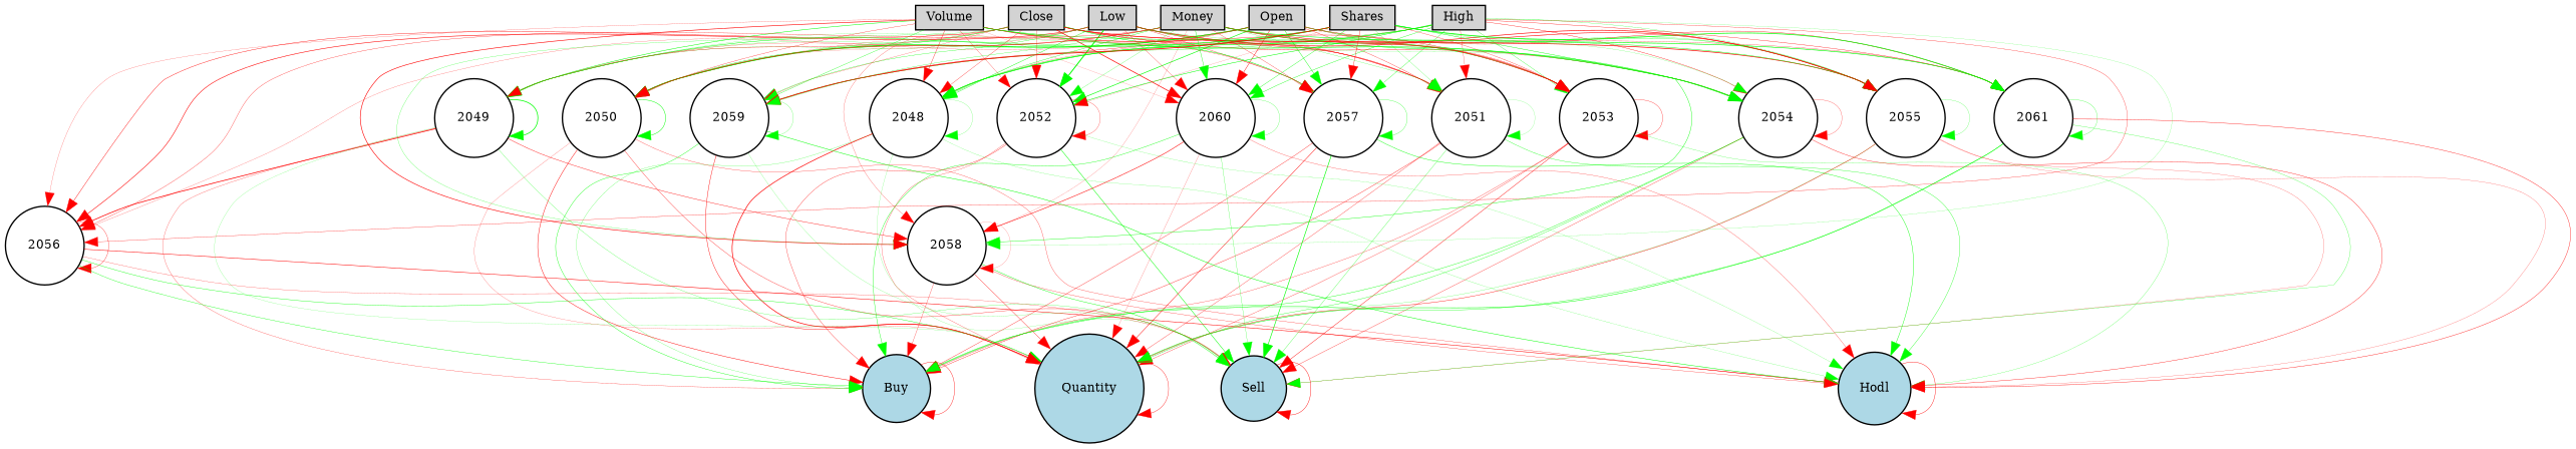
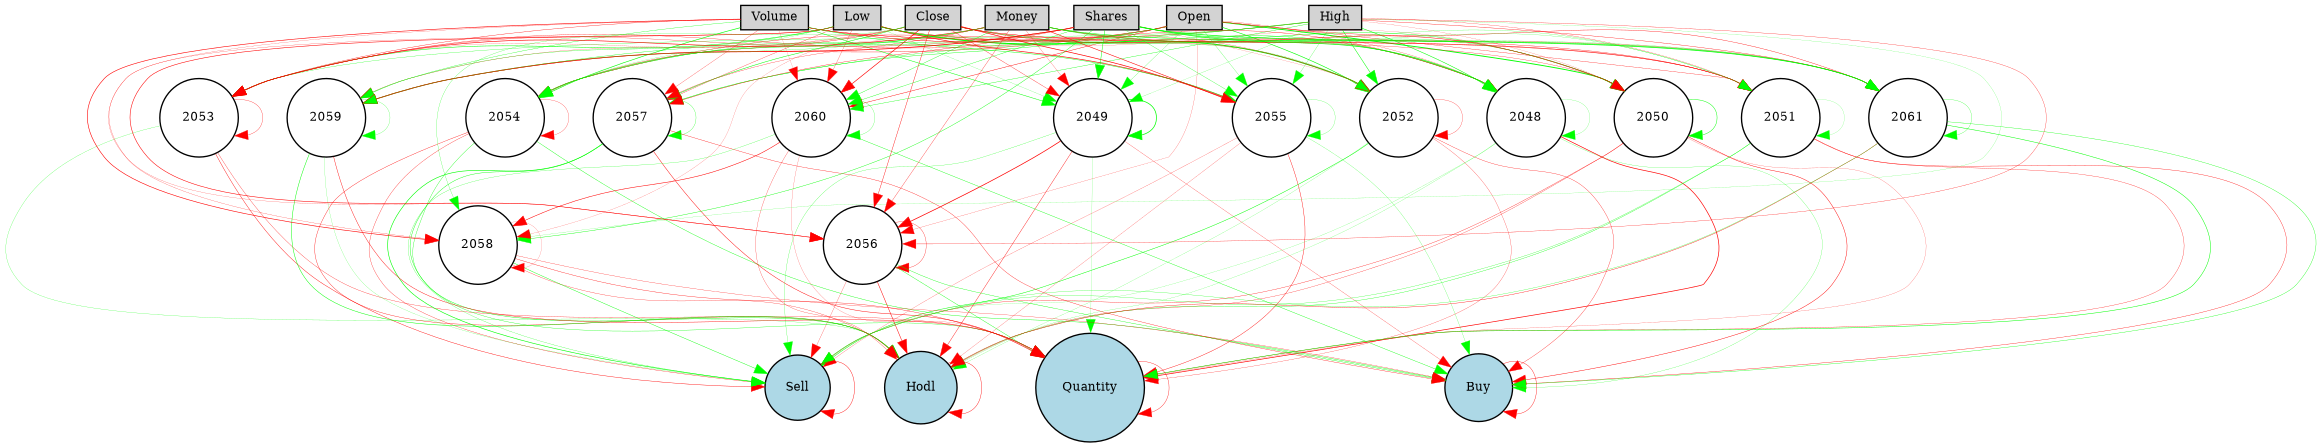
  digraph {
    node [fillcolor=white fontsize=9 shape=circle style=filled]
    edge [color=red style=solid]
    Open [fillcolor=lightgray height=0.2 shape=box width=0.2]
    2048 [height=0.2 width=0.2]
    2049 [height=0.2 width=0.2]
    2050 [height=0.2 width=0.2]
    2051 [height=0.2 width=0.2]
    2052 [height=0.2 width=0.2]
    2053 [height=0.2 width=0.2]
    2054 [height=0.2 width=0.2]
    2055 [height=0.2 width=0.2]
    2056 [height=0.2 width=0.2]
    2057 [height=0.2 width=0.2]
    2059 [height=0.2 width=0.2]
    2060 [height=0.2 width=0.2]
    2061 [height=0.2 width=0.2]
    Buy [fillcolor=lightblue height=0.2 width=0.2]
    Hodl [fillcolor=lightblue height=0.2 width=0.2]
    Sell [fillcolor=lightblue height=0.2 width=0.2]
    Quantity [fillcolor=lightblue height=0.2 width=0.2]
    2058 [height=0.2 width=0.2]
    High [fillcolor=lightgray height=0.2 shape=box width=0.2]
    Low [fillcolor=lightgray height=0.2 shape=box width=0.2]
    Close [fillcolor=lightgray height=0.2 shape=box width=0.2]
    Volume [fillcolor=lightgray height=0.2 shape=box width=0.2]
    Shares [fillcolor=lightgray height=0.2 shape=box width=0.2]
    Money [fillcolor=lightgray height=0.2 shape=box width=0.2]
    Open -> 2048 [penwidth=0.15587111939680565]
    Open -> 2049 [color=green penwidth=0.1514765110293559]
    Open -> 2050 [color=green penwidth=0.6734888825509151]
    Open -> 2051 [penwidth=0.21811894555863548]
    Open -> 2052 [color=green penwidth=0.4486451267680819]
    Open -> 2053 [penwidth=0.2207990618009114]
    Open -> 2054 [color=green penwidth=0.2700853767136724]
    Open -> 2055 [color=green penwidth=0.15973578807169783]
    Open -> 2056 [penwidth=0.1347179832884594]
    Open -> 2057 [color=green penwidth=0.28804170832523723]
    Open -> 2059 [penwidth=0.25325320719024524]
    Open -> 2060 [penwidth=0.30980818719059156]
    Open -> 2061 [penwidth=0.26573473495180033]
    2048 -> 2048 [color=green penwidth=0.1292741425666578]
    2048 -> Buy [color=green penwidth=0.15255716317872525]
    2048 -> Hodl [color=green penwidth=0.12200582463392862]
    2048 -> Sell [color=green penwidth=0.11059359598290606]
    2048 -> Quantity [penwidth=0.49070632735501785]
    2049 -> 2049 [color=green penwidth=0.527652363900293]
    2049 -> 2056 [penwidth=0.5302962979714179]
    2049 -> Buy [penwidth=0.17182659553008844]
-   2049 -> 2058 [penwidth=0.27973939895962724]
+   2049 -> Hodl [penwidth=0.27973939895962724]
    2049 -> Sell [color=green penwidth=0.16895624710176088]
    2049 -> Quantity [color=green penwidth=0.11151992937659697]
    2050 -> 2050 [color=green penwidth=0.3322159016844459]
    2050 -> Buy [penwidth=0.32562265863103657]
    2050 -> Hodl [penwidth=0.19508374297821063]
    2050 -> Sell [penwidth=0.23166175813897918]
    2050 -> Quantity [penwidth=0.13024757508071116]
    2051 -> 2051 [color=green penwidth=0.10707323903308698]
    2051 -> Buy [penwidth=0.252928974511209]
    2051 -> Hodl [color=green penwidth=0.23950547252732596]
    2051 -> Sell [color=green penwidth=0.19347857384156386]
    2051 -> Quantity [penwidth=0.2128451750160819]
    2052 -> 2052 [penwidth=0.18463218356017083]
    2052 -> Buy [penwidth=0.22433306934204522]
    2052 -> Hodl [color=green penwidth=0.11657158346407605]
    2052 -> Sell [color=green penwidth=0.34988232564271426]
    2052 -> Quantity [penwidth=0.17216192974780614]
    2053 -> 2053 [penwidth=0.21415130740864785]
-   2053 -> Buy [penwidth=0.19726966623614234]
    2053 -> Hodl [color=green penwidth=0.1564101175361472]
    2053 -> Sell [penwidth=0.29822743927609646]
    2053 -> Quantity [penwidth=0.20924674438756402]
    2054 -> 2054 [penwidth=0.17381377997463962]
    2054 -> Buy [color=green penwidth=0.2792696327022105]
    2054 -> Hodl [penwidth=0.26070532800991586]
    2054 -> Sell [penwidth=0.21972833075833378]
    2054 -> Quantity [color=green penwidth=0.24447602059141132]
    2055 -> 2055 [color=green penwidth=0.15025626941708986]
    2055 -> Buy [color=green penwidth=0.1471493152199638]
    2055 -> Hodl [penwidth=0.14081917967648858]
    2055 -> Sell [penwidth=0.14620164922773254]
    2055 -> Quantity [penwidth=0.2896408913722031]
    2056 -> 2056 [penwidth=0.22201982938619494]
    2056 -> Buy [color=green penwidth=0.2557057405553459]
    2056 -> Hodl [penwidth=0.36221753789176026]
    2056 -> Sell [penwidth=0.16224689352772648]
    2056 -> Quantity [color=green penwidth=0.27213712625475317]
    2057 -> 2057 [color=green penwidth=0.1968879357521602]
    2057 -> Buy [penwidth=0.24077087229646674]
    2057 -> Hodl [color=green penwidth=0.29741534349047655]
    2057 -> Sell [color=green penwidth=0.4417444408621132]
    2057 -> Quantity [penwidth=0.32852834371284173]
    2059 -> 2059 [color=green penwidth=0.1548908078326683]
-   2059 -> Buy [color=green penwidth=0.2753225276608632]
    2059 -> Hodl [color=green penwidth=0.3469223234524126]
    2059 -> Sell [color=green penwidth=0.1205083663592162]
    2059 -> Quantity [penwidth=0.29973739433553515]
    2060 -> 2060 [color=green penwidth=0.16573157165601332]
    2060 -> Buy [color=green penwidth=0.2713197500939487]
    2060 -> Hodl [penwidth=0.17872986262935164]
    2060 -> Sell [color=green penwidth=0.17062271949944113]
    2060 -> Quantity [penwidth=0.12735136438422073]
    2060 -> 2058 [penwidth=0.3823325849817961]
    2061 -> 2061 [color=green penwidth=0.1838049448693859]
    2061 -> Buy [color=green penwidth=0.24901188936603105]
    2061 -> Hodl [penwidth=0.2655409981093541]
    2061 -> Sell [color=green penwidth=0.18865691371010807]
    2061 -> Quantity [color=green penwidth=0.3597945621769587]
    Buy -> Buy [penwidth=0.2752531827438405]
    Hodl -> Hodl [penwidth=0.2871847047394085]
    Sell -> Sell [penwidth=0.2976254076022285]
    Quantity -> Quantity [penwidth=0.25786767343053585]
    2058 -> Buy [penwidth=0.18617082622578418]
    2058 -> Hodl [penwidth=0.19916980194995898]
    2058 -> Sell [color=green penwidth=0.29726142682215384]
    2058 -> Quantity [penwidth=0.2505817027631265]
    2058 -> 2058 [penwidth=0.10452742473115445]
    High -> 2048 [color=green penwidth=0.3909770895551402]
    High -> 2049 [color=green penwidth=0.11580958763544065]
    High -> 2050 [penwidth=0.11041357903411991]
    High -> 2051 [penwidth=0.16787461783427182]
    High -> 2052 [color=green penwidth=0.3671483525090692]
    High -> 2053 [color=green penwidth=0.19882730548661204]
    High -> 2054 [penwidth=0.24893565323324726]
    High -> 2055 [color=green penwidth=0.16047404180404012]
    High -> 2056 [penwidth=0.20605250789718565]
    High -> 2057 [color=green penwidth=0.2184551420644233]
    High -> 2059 [color=green penwidth=0.2529763933263691]
    High -> 2060 [color=green penwidth=0.26043555988437783]
    High -> 2061 [penwidth=0.24796128464815126]
    High -> 2058 [color=green penwidth=0.10873433243758053]
    Low -> 2048 [color=green penwidth=0.29111139930011964]
    Low -> 2049 [color=green penwidth=0.12478093321958494]
    Low -> 2050 [penwidth=0.10508921198904869]
    Low -> 2051 [penwidth=0.32166387323369516]
    Low -> 2052 [color=green penwidth=0.7174246152610677]
    Low -> 2053 [color=green penwidth=0.3662019624462006]
    Low -> 2054 [color=green penwidth=0.11089755479120463]
    Low -> 2055 [penwidth=0.45925043582250713]
    Low -> 2056 [penwidth=0.39728276300923027]
    Low -> 2057 [penwidth=0.20792526651982224]
    Low -> 2059 [color=green penwidth=0.22301743107778926]
    Low -> 2060 [penwidth=0.17316515228124835]
    Low -> 2061 [color=green penwidth=0.13358751855299378]
    Low -> 2058 [penwidth=0.15206449282115853]
    Close -> 2048 [penwidth=0.20086744787607314]
    Close -> 2049 [penwidth=0.2329563300417152]
    Close -> 2050 [color=green penwidth=0.2927582359913016]
    Close -> 2051 [penwidth=0.22999507175950903]
    Close -> 2052 [penwidth=0.19045179231855752]
    Close -> 2053 [penwidth=0.11964292922747509]
    Close -> 2054 [penwidth=0.26990109367402426]
    Close -> 2055 [penwidth=0.5010542015558187]
    Close -> 2056 [penwidth=0.28917972091097066]
    Close -> 2057 [color=green penwidth=0.3665118720581828]
    Close -> 2059 [penwidth=0.13195614342583034]
    Close -> 2060 [penwidth=0.49123276930220416]
    Close -> 2061 [penwidth=0.17439920361274752]
    Close -> 2058 [color=green penwidth=0.16451551124078118]
    Volume -> 2048 [penwidth=0.23944894941074313]
    Volume -> 2049 [color=green penwidth=0.35334189925818127]
    Volume -> 2050 [penwidth=0.20628203192390962]
    Volume -> 2051 [penwidth=0.24670426706158863]
    Volume -> 2052 [penwidth=0.16559573555479287]
    Volume -> 2053 [penwidth=0.25677362491716027]
    Volume -> 2054 [color=green penwidth=0.45200732711272773]
    Volume -> 2055 [color=green penwidth=0.31376106502553514]
    Volume -> 2056 [penwidth=0.13027641847202545]
    Volume -> 2057 [penwidth=0.17322367381309045]
    Volume -> 2059 [color=green penwidth=0.23273276648899496]
    Volume -> 2060 [penwidth=0.10023367847788751]
    Volume -> 2058 [penwidth=0.43137171297461563]
    Shares -> 2048 [color=green penwidth=0.5094162724039567]
    Shares -> 2049 [color=green penwidth=0.34576384905000335]
    Shares -> 2050 [color=green penwidth=0.2445052741729663]
    Shares -> 2051 [color=green penwidth=0.14164075656758163]
    Shares -> 2052 [penwidth=0.10103514169628816]
    Shares -> 2053 [penwidth=0.2011129098660272]
    Shares -> 2054 [color=green penwidth=0.12441977587693917]
    Shares -> 2055 [color=green penwidth=0.20440704914654628]
    Shares -> 2057 [penwidth=0.24774529401637543]
    Shares -> 2059 [penwidth=0.5851388348459243]
    Shares -> 2060 [color=green penwidth=0.2522268128340655]
    Shares -> 2061 [color=green penwidth=0.5195843514421405]
    Shares -> 2058 [color=green penwidth=0.29072494799737814]
    Money -> 2048 [color=green penwidth=0.24576954221999625]
    Money -> 2049 [penwidth=0.14467276185528682]
    Money -> 2050 [penwidth=0.3612462647288526]
    Money -> 2051 [color=green penwidth=0.15448942921060296]
    Money -> 2052 [color=green penwidth=0.15319054072943267]
    Money -> 2053 [penwidth=0.45012000186049905]
    Money -> 2054 [color=green penwidth=0.3399531453759179]
    Money -> 2055 [penwidth=0.4001423266291535]
    Money -> 2056 [penwidth=0.2091709635610596]
    Money -> 2057 [penwidth=0.20023654166680477]
    Money -> 2059 [color=green penwidth=0.18146390800236883]
    Money -> 2060 [color=green penwidth=0.26414954411454883]
    Money -> 2061 [color=green penwidth=0.37866670078652986]
    Money -> 2058 [penwidth=0.10983379563056898]
  }
